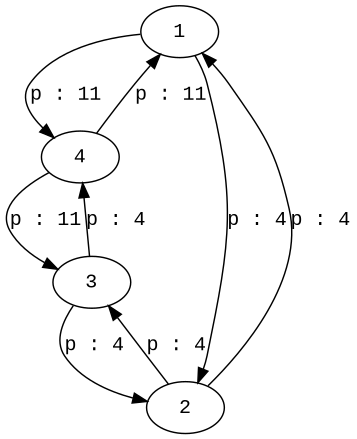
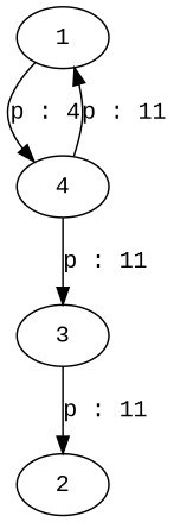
  digraph {
    fontname="Liberation Mono"
    node [fontname="Liberation Mono"]
    edge [fontname="Liberation Mono"]
    1
    4
    2
    3
-   1 -> 4 [label="p : 11"]
-   1 -> 2 [label="p : 4"]
+   1 -> 4 [label="p : 4"]
    4 -> 1 [label="p : 11"]
    4 -> 3 [label="p : 11"]
-   2 -> 1 [label="p : 4"]
-   2 -> 3 [label="p : 4"]
-   3 -> 4 [label="p : 4"]
-   3 -> 2 [label="p : 4"]
+   3 -> 2 [label="p : 11"]
  }
